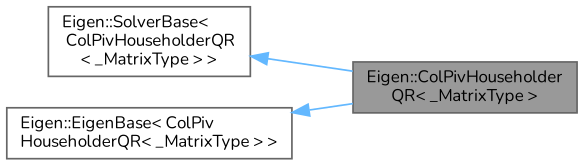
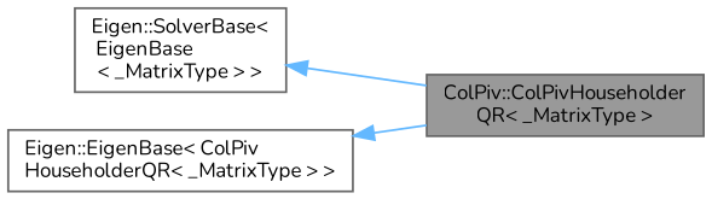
  digraph {
    fontname=Nunito
    rankdir=LR
    node [color=gray40 fillcolor=white fontname=Nunito fontsize=10 shape=box style=filled]
    edge [color=steelblue1 dir=back fontname=Nunito fontsize=10 labelfontname=Helvetica labelfontsize=10 style=solid]
-   n1 [fillcolor=grey60 fontcolor=black height=0.2 label="Eigen::ColPivHouseholder\lQR\< _MatrixType \>" width=0.4]
-   n2 [height=0.2 label="Eigen::SolverBase\<\l ColPivHouseholderQR\l\< _MatrixType \> \>" width=0.4]
+   n1 [fillcolor=grey60 fontcolor=black height=0.2 label="ColPiv::ColPivHouseholder\lQR\< _MatrixType \>" width=0.4]
+   n2 [height=0.2 label="Eigen::SolverBase\<\l EigenBase\l\< _MatrixType \> \>" width=0.4]
    n3 [height=0.2 label="Eigen::EigenBase\< ColPiv\lHouseholderQR\< _MatrixType \> \>" width=0.4]
    n2 -> n1
    n3 -> n1
  }
